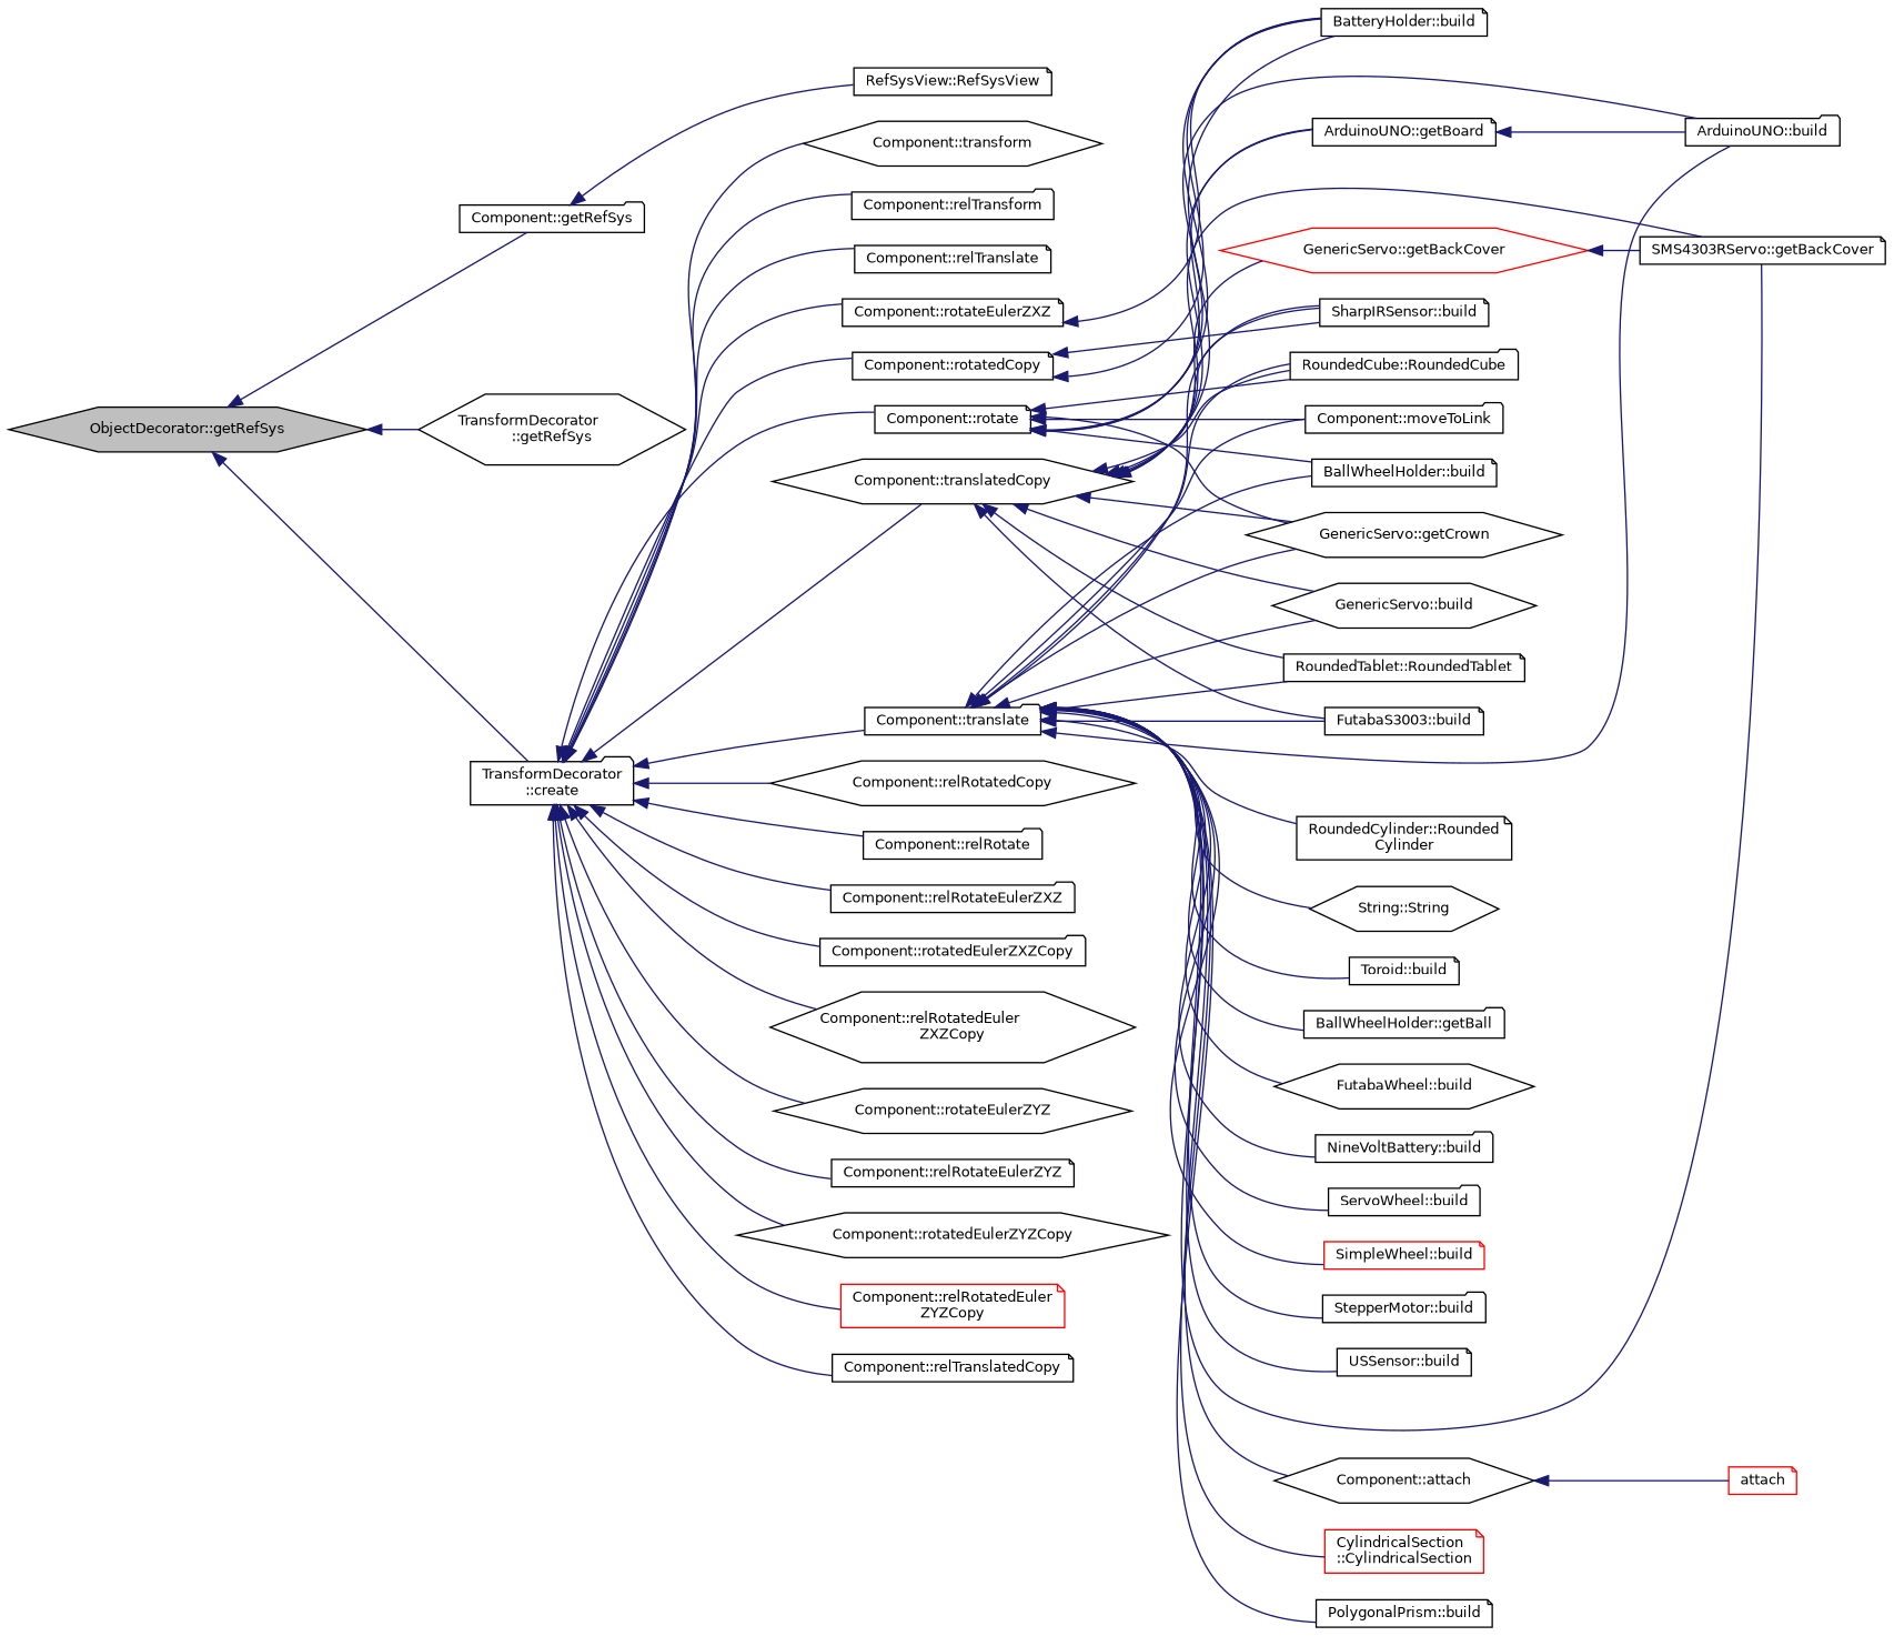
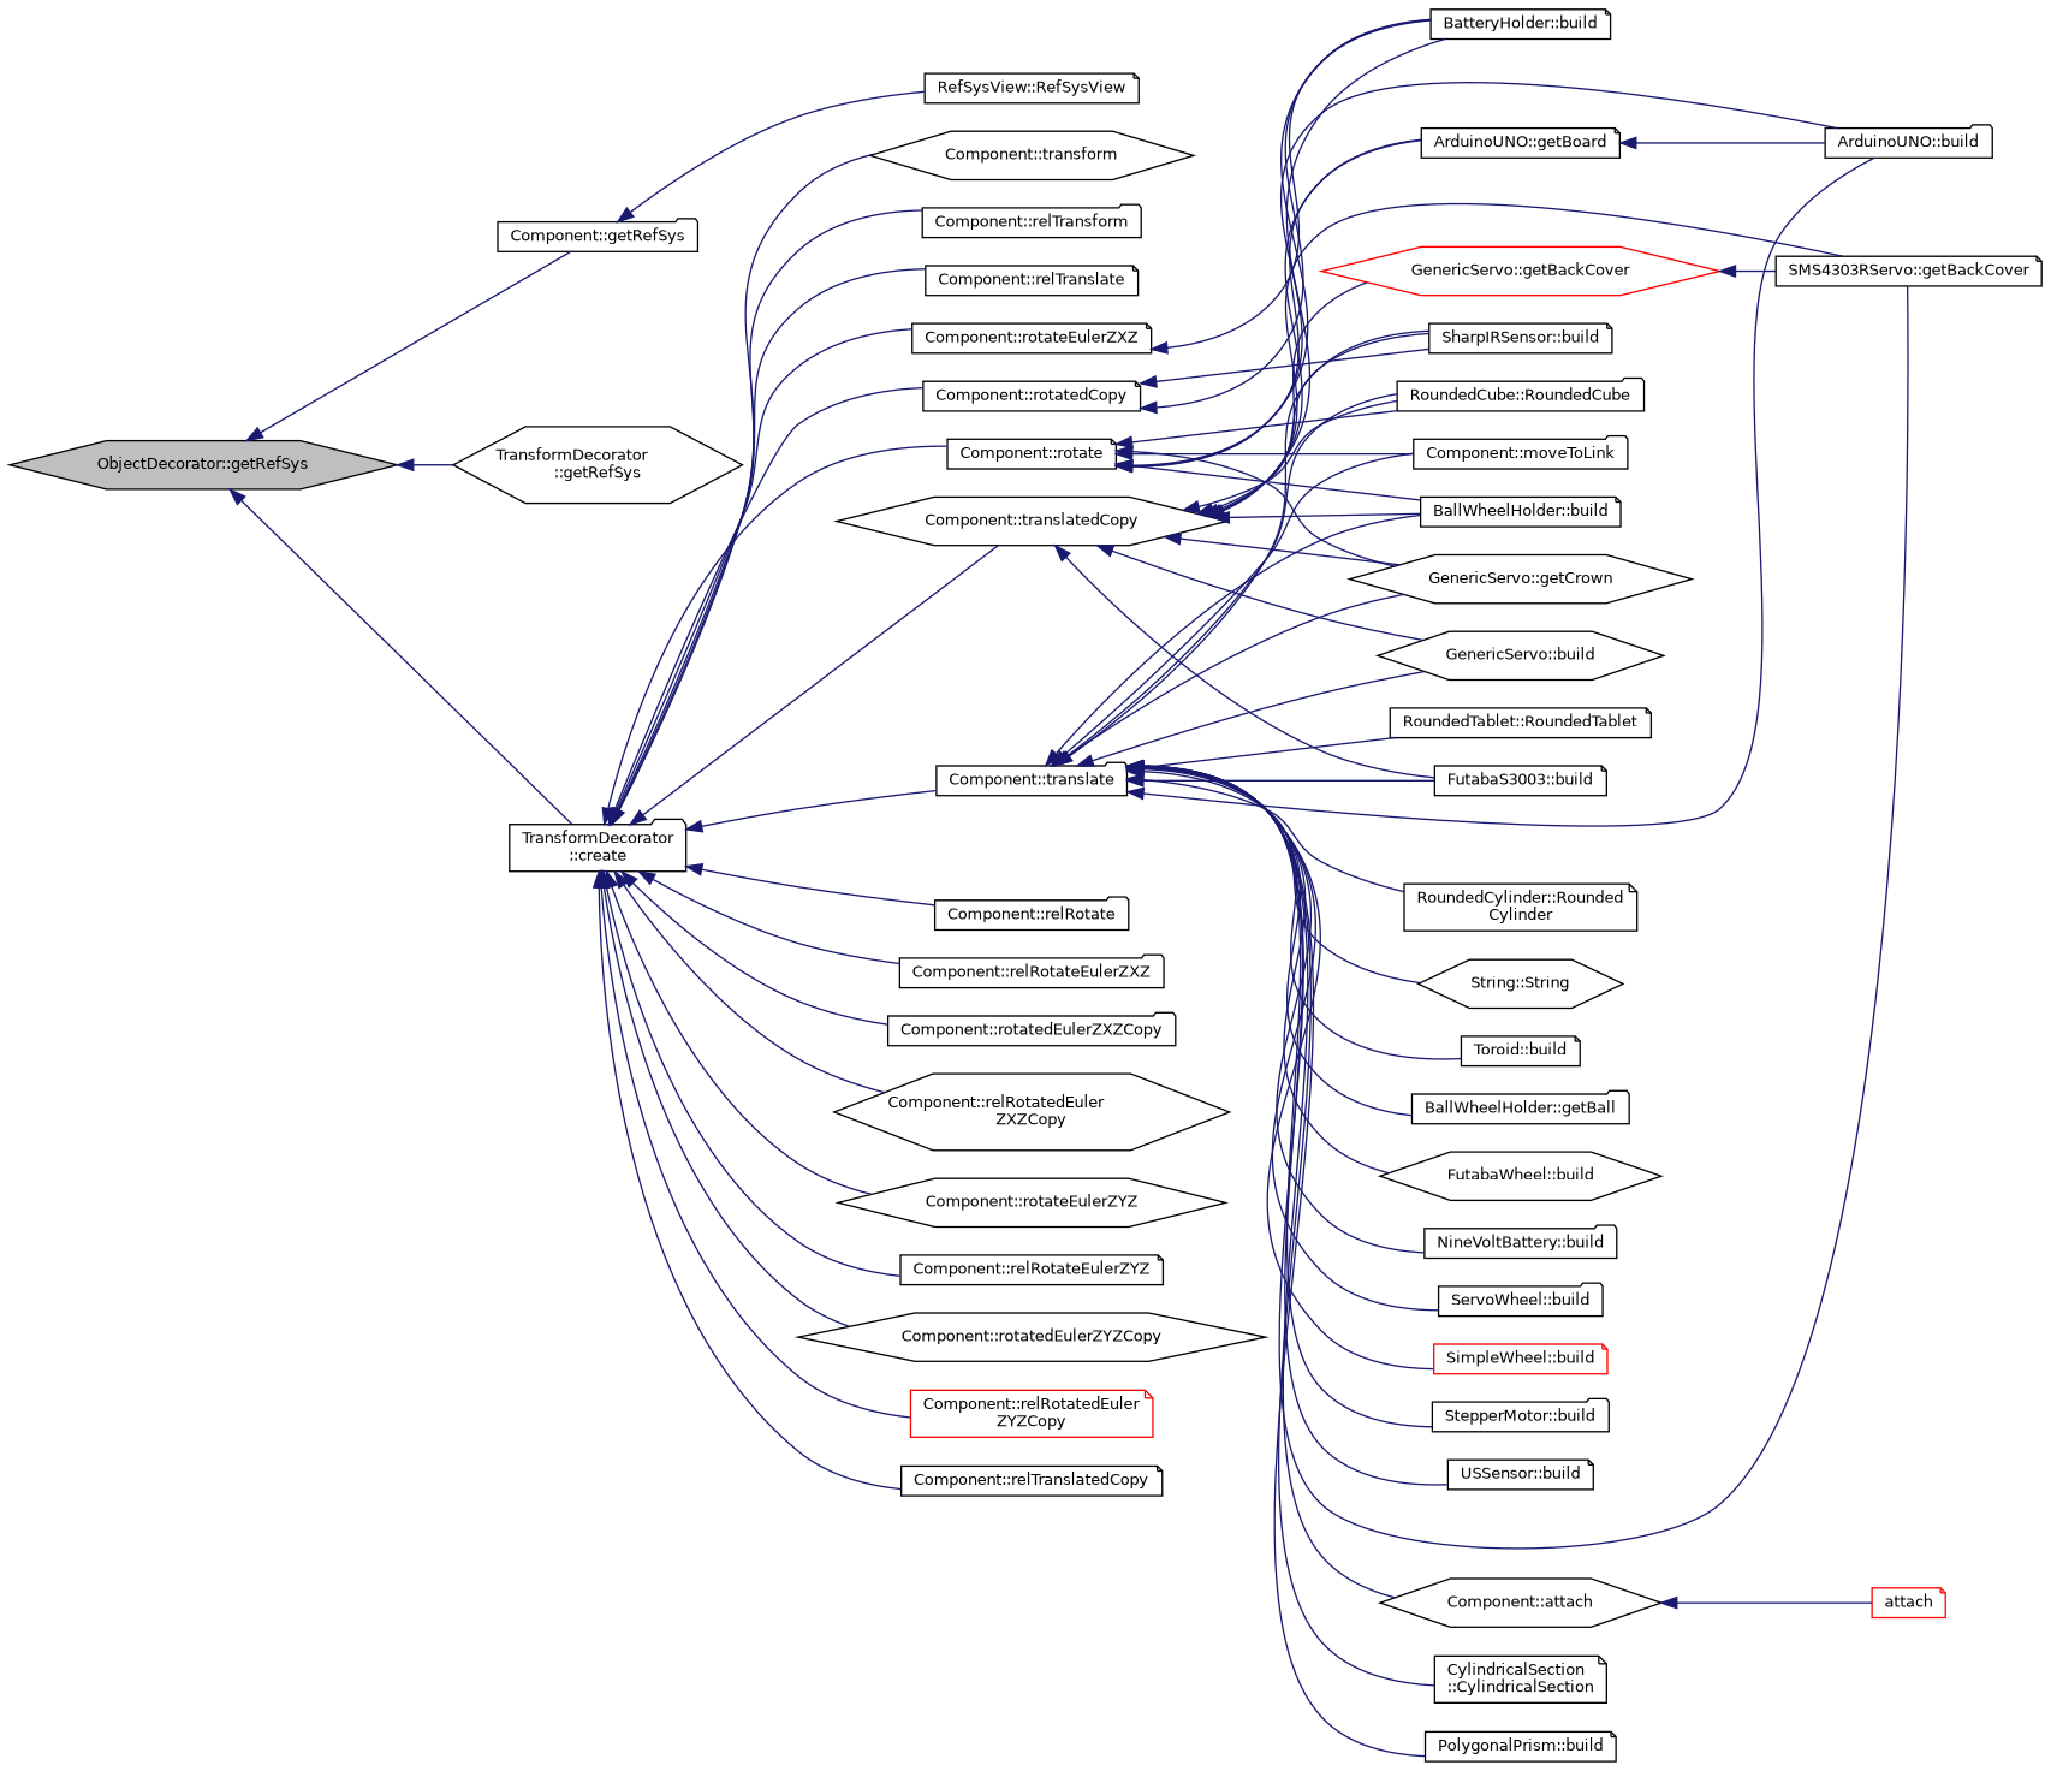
  digraph {
    rankdir=LR
    node [color=black fillcolor=white fontname=Helvetica fontsize=10 shape=note style=filled]
    edge [color=midnightblue dir=back fontname=Helvetica fontsize=10 labelfontname=Helvetica labelfontsize=10 style=solid]
    n1 [fillcolor=grey75 fontcolor=black height=0.2 label="ObjectDecorator::getRefSys" shape=hexagon width=0.4]
    n2 [height=0.2 label="Component::getRefSys" shape=folder width=0.4]
    n3 [height=0.2 label="TransformDecorator\l::getRefSys" shape=hexagon width=0.4]
    n4 [height=0.2 label="TransformDecorator\l::create" shape=folder width=0.4]
    n5 [height=0.2 label="RefSysView::RefSysView" width=0.4]
    n6 [height=0.2 label="Component::rotatedCopy" width=0.4]
-   n7 [height=0.2 label="Component::relRotatedCopy" shape=hexagon width=0.4]
    n8 [height=0.2 label="Component::rotate" width=0.4]
    n9 [height=0.2 label="Component::relRotate" shape=folder width=0.4]
    n10 [height=0.2 label="Component::rotateEulerZXZ" width=0.4]
    n11 [height=0.2 label="Component::relRotateEulerZXZ" shape=folder width=0.4]
    n12 [height=0.2 label="Component::rotatedEulerZXZCopy" shape=folder width=0.4]
    n13 [height=0.2 label="Component::relRotatedEuler\lZXZCopy" shape=hexagon width=0.4]
    n14 [height=0.2 label="Component::rotateEulerZYZ" shape=hexagon width=0.4]
    n15 [height=0.2 label="Component::relRotateEulerZYZ" width=0.4]
    n16 [height=0.2 label="Component::rotatedEulerZYZCopy" shape=hexagon width=0.4]
    n17 [color=red height=0.2 label="Component::relRotatedEuler\lZYZCopy" width=0.4]
    n18 [height=0.2 label="Component::translatedCopy" shape=hexagon width=0.4]
    n19 [height=0.2 label="Component::relTranslatedCopy" width=0.4]
    n20 [height=0.2 label="Component::transform" shape=hexagon width=0.4]
    n21 [height=0.2 label="Component::relTransform" shape=folder width=0.4]
    n22 [height=0.2 label="Component::translate" shape=folder width=0.4]
    n23 [height=0.2 label="Component::relTranslate" width=0.4]
    n24 [height=0.2 label="BatteryHolder::build" width=0.4]
    n25 [height=0.2 label="SharpIRSensor::build" width=0.4]
    n26 [height=0.2 label="RoundedCube::RoundedCube" shape=folder width=0.4]
    n27 [height=0.2 label="Component::moveToLink" shape=folder width=0.4]
    n28 [height=0.2 label="ArduinoUNO::build" shape=folder width=0.4]
    n29 [height=0.2 label="BallWheelHolder::build" width=0.4]
    n30 [height=0.2 label="GenericServo::getCrown" shape=hexagon width=0.4]
    n31 [height=0.2 label="ArduinoUNO::getBoard" width=0.4]
    n32 [height=0.2 label="RoundedTablet::RoundedTablet" width=0.4]
    n33 [height=0.2 label="FutabaS3003::build" width=0.4]
    n34 [color=red height=0.2 label="GenericServo::getBackCover" shape=hexagon width=0.4]
    n35 [height=0.2 label="SMS4303RServo::getBackCover" width=0.4]
    n36 [height=0.2 label="GenericServo::build" shape=hexagon width=0.4]
    n37 [height=0.2 label="Component::attach" shape=hexagon width=0.4]
-   n38 [color=red height=0.2 label="CylindricalSection\l::CylindricalSection" width=0.4]
+   n38 [height=0.2 label="CylindricalSection\l::CylindricalSection" width=0.4]
    n39 [height=0.2 label="PolygonalPrism::build" width=0.4]
    n40 [height=0.2 label="RoundedCylinder::Rounded\lCylinder" width=0.4]
    n41 [height=0.2 label="String::String" shape=hexagon width=0.4]
    n42 [height=0.2 label="Toroid::build" width=0.4]
    n43 [height=0.2 label="BallWheelHolder::getBall" shape=folder width=0.4]
    n44 [height=0.2 label="FutabaWheel::build" shape=hexagon width=0.4]
    n45 [height=0.2 label="NineVoltBattery::build" shape=folder width=0.4]
    n46 [height=0.2 label="ServoWheel::build" shape=folder width=0.4]
    n47 [color=red height=0.2 label="SimpleWheel::build" width=0.4]
    n48 [height=0.2 label="StepperMotor::build" shape=folder width=0.4]
    n49 [height=0.2 label="USSensor::build" width=0.4]
    n50 [color=red height=0.2 label=attach width=0.4]
    n1 -> n2
    n1 -> n3
    n1 -> n4
    n2 -> n5
    n4 -> n6
-   n4 -> n7
    n4 -> n8
    n4 -> n9
    n4 -> n10
    n4 -> n11
    n4 -> n12
    n4 -> n13
    n4 -> n14
    n4 -> n15
    n4 -> n16
    n4 -> n17
    n4 -> n18
    n4 -> n19
    n4 -> n20
    n4 -> n21
    n4 -> n22
    n4 -> n23
    n6 -> n24
    n6 -> n25
    n8 -> n24
    n8 -> n26
    n8 -> n27
    n8 -> n28
    n8 -> n29
    n8 -> n30
    n8 -> n31
    n10 -> n24
    n18 -> n24
    n18 -> n25
    n18 -> n26
    n18 -> n30
    n18 -> n31
-   n18 -> n32
+   n18 -> n29
    n18 -> n33
    n18 -> n34
    n18 -> n35
    n18 -> n36
    n22 -> n25
    n22 -> n26
    n22 -> n27
    n22 -> n28
    n22 -> n29
    n22 -> n30
    n22 -> n32
    n22 -> n33
    n22 -> n35
    n22 -> n36
    n22 -> n37
    n22 -> n38
    n22 -> n39
    n22 -> n40
    n22 -> n41
    n22 -> n42
    n22 -> n43
    n22 -> n44
    n22 -> n45
    n22 -> n46
    n22 -> n47
    n22 -> n48
    n22 -> n49
    n31 -> n28
    n34 -> n35
    n37 -> n50
  }
